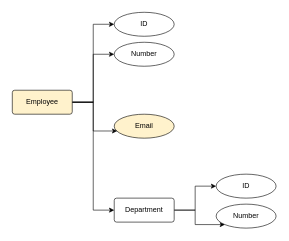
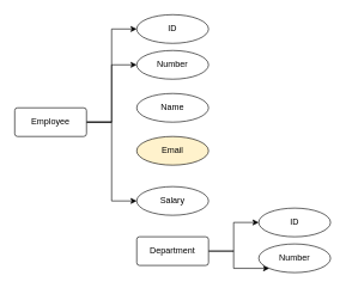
  <mxCell id="0" />
  <mxCell id="1" parent="0" />
  <mxCell id="2" style="edgeStyle=orthogonalEdgeStyle;rounded=0;orthogonalLoop=1;jettySize=auto;html=1;entryX=0;entryY=0.5;entryDx=0;entryDy=0;" edge="1" parent="1" source="6" target="15"><mxGeometry relative="1" as="geometry" /></mxCell>
  <mxCell id="3" style="edgeStyle=orthogonalEdgeStyle;rounded=0;orthogonalLoop=1;jettySize=auto;html=1;entryX=0;entryY=0.5;entryDx=0;entryDy=0;" edge="1" parent="1" source="6" target="16"><mxGeometry relative="1" as="geometry" /></mxCell>
- <mxCell id="5" style="edgeStyle=orthogonalEdgeStyle;rounded=0;orthogonalLoop=1;jettySize=auto;html=1;entryX=0;entryY=0.5;entryDx=0;entryDy=0;" edge="1" parent="1" source="6" target="9"><mxGeometry relative="1" as="geometry" /></mxCell>
- <mxCell id="6" value="Employee" style="rounded=1;arcSize=10;whiteSpace=wrap;html=1;align=center;fillColor=#fff2cc;" vertex="1" parent="1"><mxGeometry x="20" y="150" width="100" height="40" as="geometry" /></mxCell>
+ <mxCell id="4" style="edgeStyle=orthogonalEdgeStyle;rounded=0;orthogonalLoop=1;jettySize=auto;html=1;entryX=0;entryY=0.5;entryDx=0;entryDy=0;" edge="1" parent="1" source="6" target="10"><mxGeometry relative="1" as="geometry" /></mxCell>
+ <mxCell id="6" value="Employee" style="rounded=1;arcSize=10;whiteSpace=wrap;html=1;align=center;" vertex="1" parent="1"><mxGeometry x="20" y="150" width="100" height="40" as="geometry" /></mxCell>
  <mxCell id="7" style="edgeStyle=orthogonalEdgeStyle;rounded=0;orthogonalLoop=1;jettySize=auto;html=1;entryX=0;entryY=0.5;entryDx=0;entryDy=0;" edge="1" parent="1" source="9" target="11"><mxGeometry relative="1" as="geometry" /></mxCell>
  <mxCell id="8" style="edgeStyle=orthogonalEdgeStyle;rounded=0;orthogonalLoop=1;jettySize=auto;html=1;entryX=0;entryY=1;entryDx=0;entryDy=0;" edge="1" parent="1" source="9" target="12"><mxGeometry relative="1" as="geometry" /></mxCell>
  <mxCell id="9" value="Department" style="rounded=1;arcSize=10;whiteSpace=wrap;html=1;align=center;" vertex="1" parent="1"><mxGeometry x="190" y="330" width="100" height="40" as="geometry" /></mxCell>
+ <mxCell id="10" value="Salary" style="ellipse;whiteSpace=wrap;html=1;align=center;" vertex="1" parent="1"><mxGeometry x="190" y="260" width="100" height="40" as="geometry" /></mxCell>
  <mxCell id="11" value="ID" style="ellipse;whiteSpace=wrap;html=1;align=center;" vertex="1" parent="1"><mxGeometry x="360" y="290" width="100" height="40" as="geometry" /></mxCell>
  <mxCell id="12" value="Number" style="ellipse;whiteSpace=wrap;html=1;align=center;" vertex="1" parent="1"><mxGeometry x="360" y="340" width="100" height="40" as="geometry" /></mxCell>
  <mxCell id="13" value="Email" style="ellipse;whiteSpace=wrap;html=1;align=center;fillColor=#fff2cc;" vertex="1" parent="1"><mxGeometry x="190" y="190" width="100" height="40" as="geometry" /></mxCell>
+ <mxCell id="14" value="Name" style="ellipse;whiteSpace=wrap;html=1;align=center;" vertex="1" parent="1"><mxGeometry x="190" y="130" width="100" height="40" as="geometry" /></mxCell>
  <mxCell id="15" value="Number" style="ellipse;whiteSpace=wrap;html=1;align=center;" vertex="1" parent="1"><mxGeometry x="190" y="70" width="100" height="40" as="geometry" /></mxCell>
  <mxCell id="16" value="ID" style="ellipse;whiteSpace=wrap;html=1;align=center;" vertex="1" parent="1"><mxGeometry x="190" y="20" width="100" height="40" as="geometry" /></mxCell>
- <mxCell id="17" style="edgeStyle=orthogonalEdgeStyle;rounded=0;orthogonalLoop=1;jettySize=auto;html=1;entryX=0.05;entryY=0.7;entryDx=0;entryDy=0;entryPerimeter=0;" edge="1" parent="1" source="6" target="13"><mxGeometry relative="1" as="geometry" /></mxCell>
